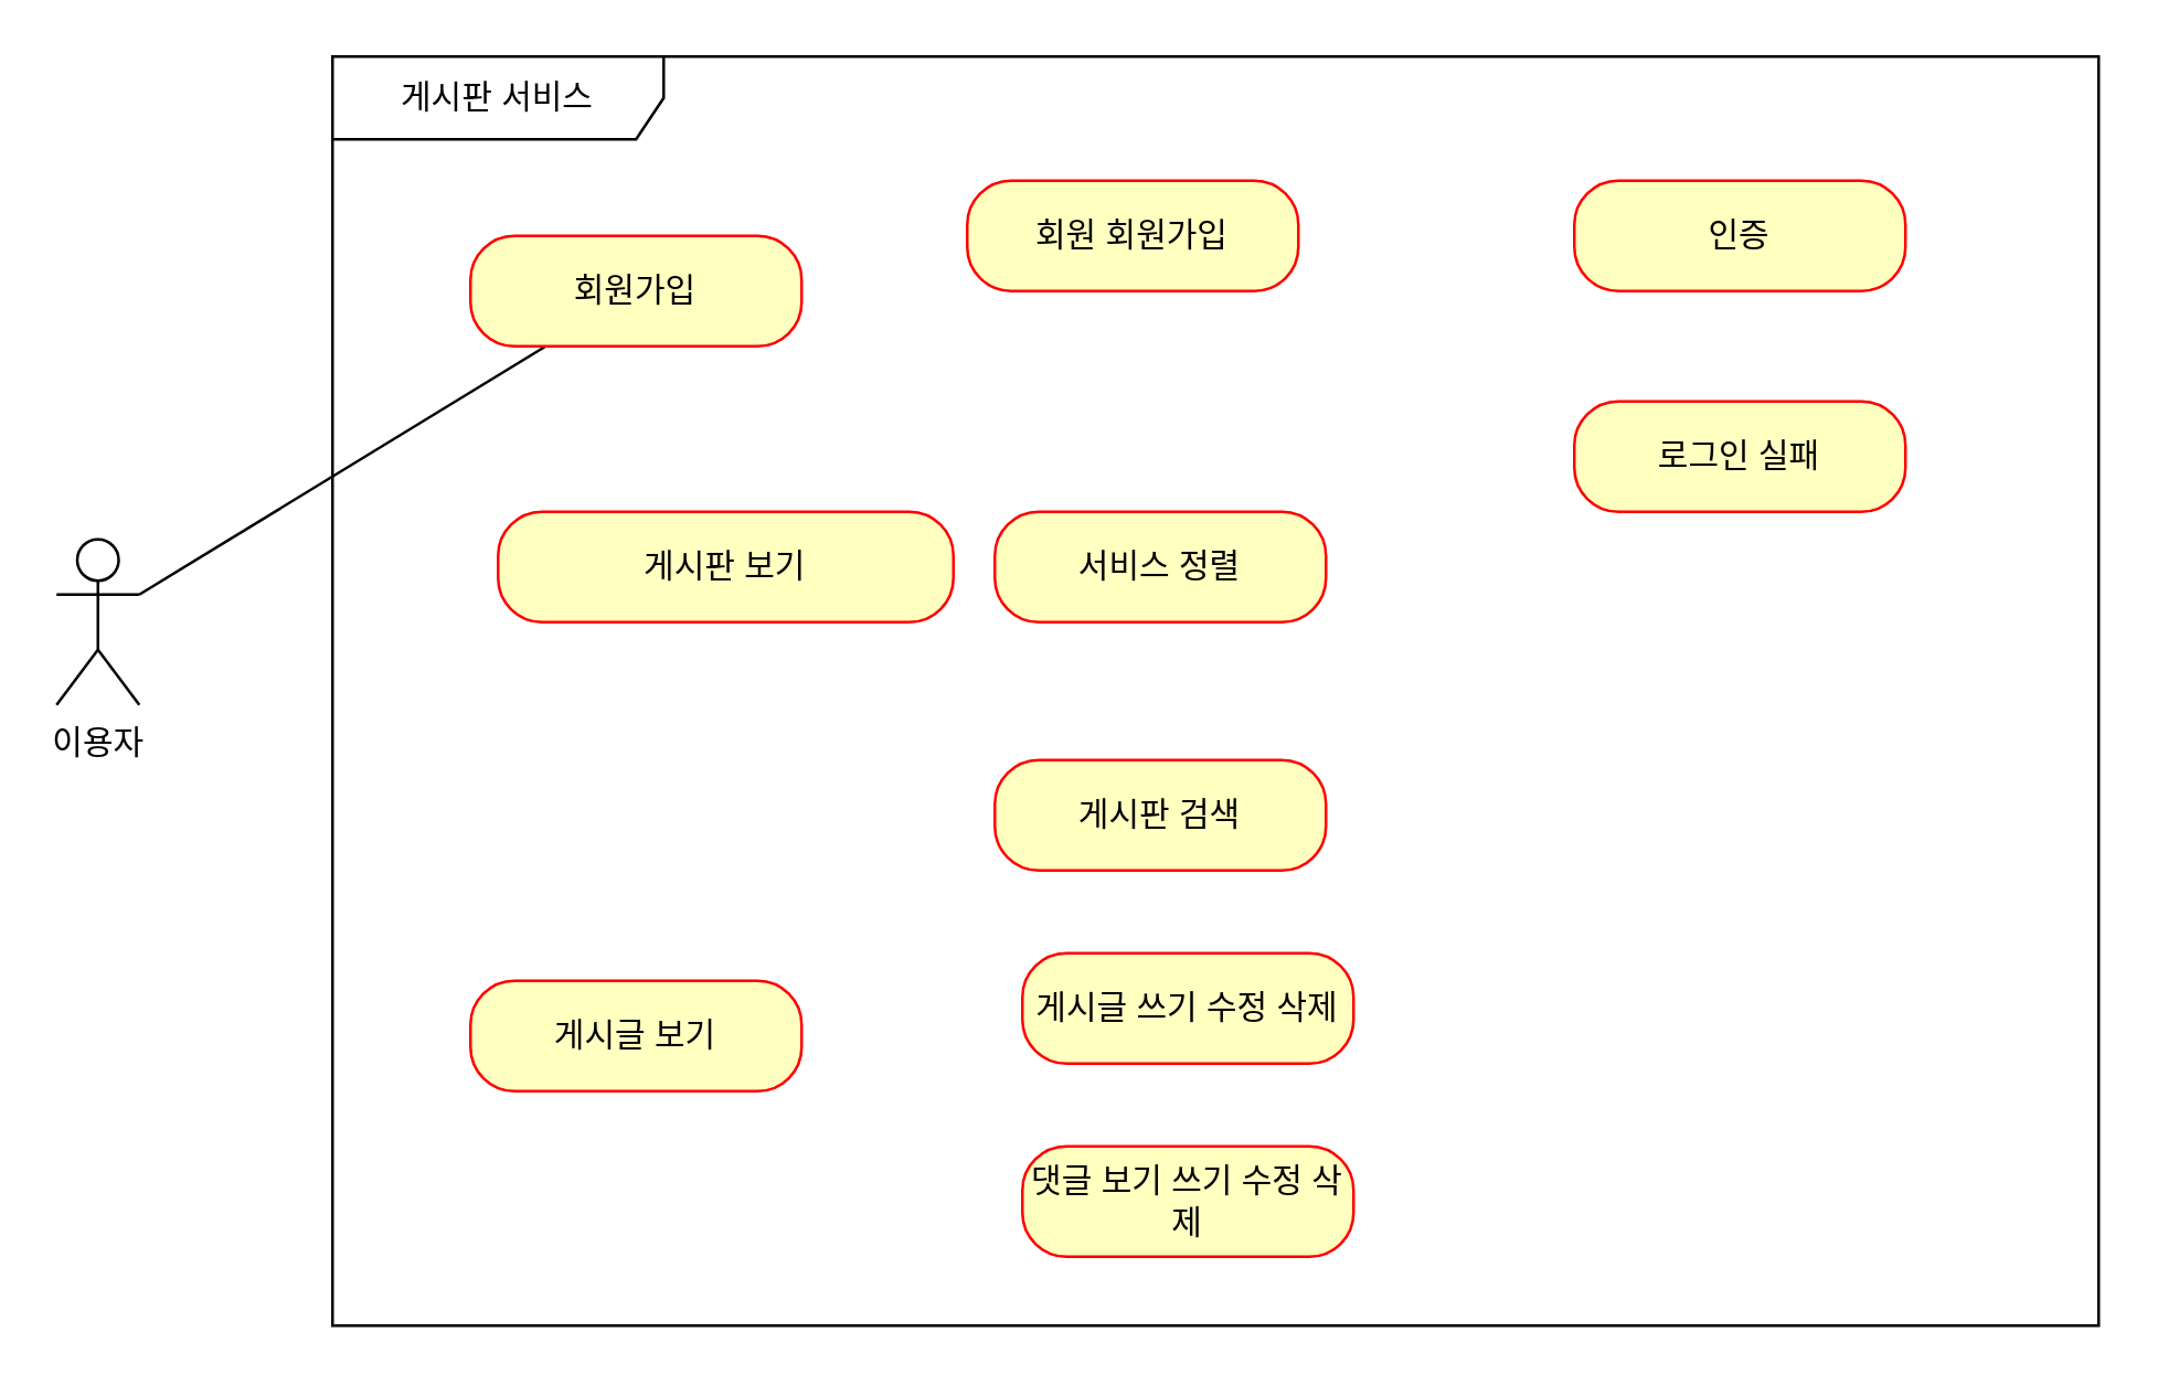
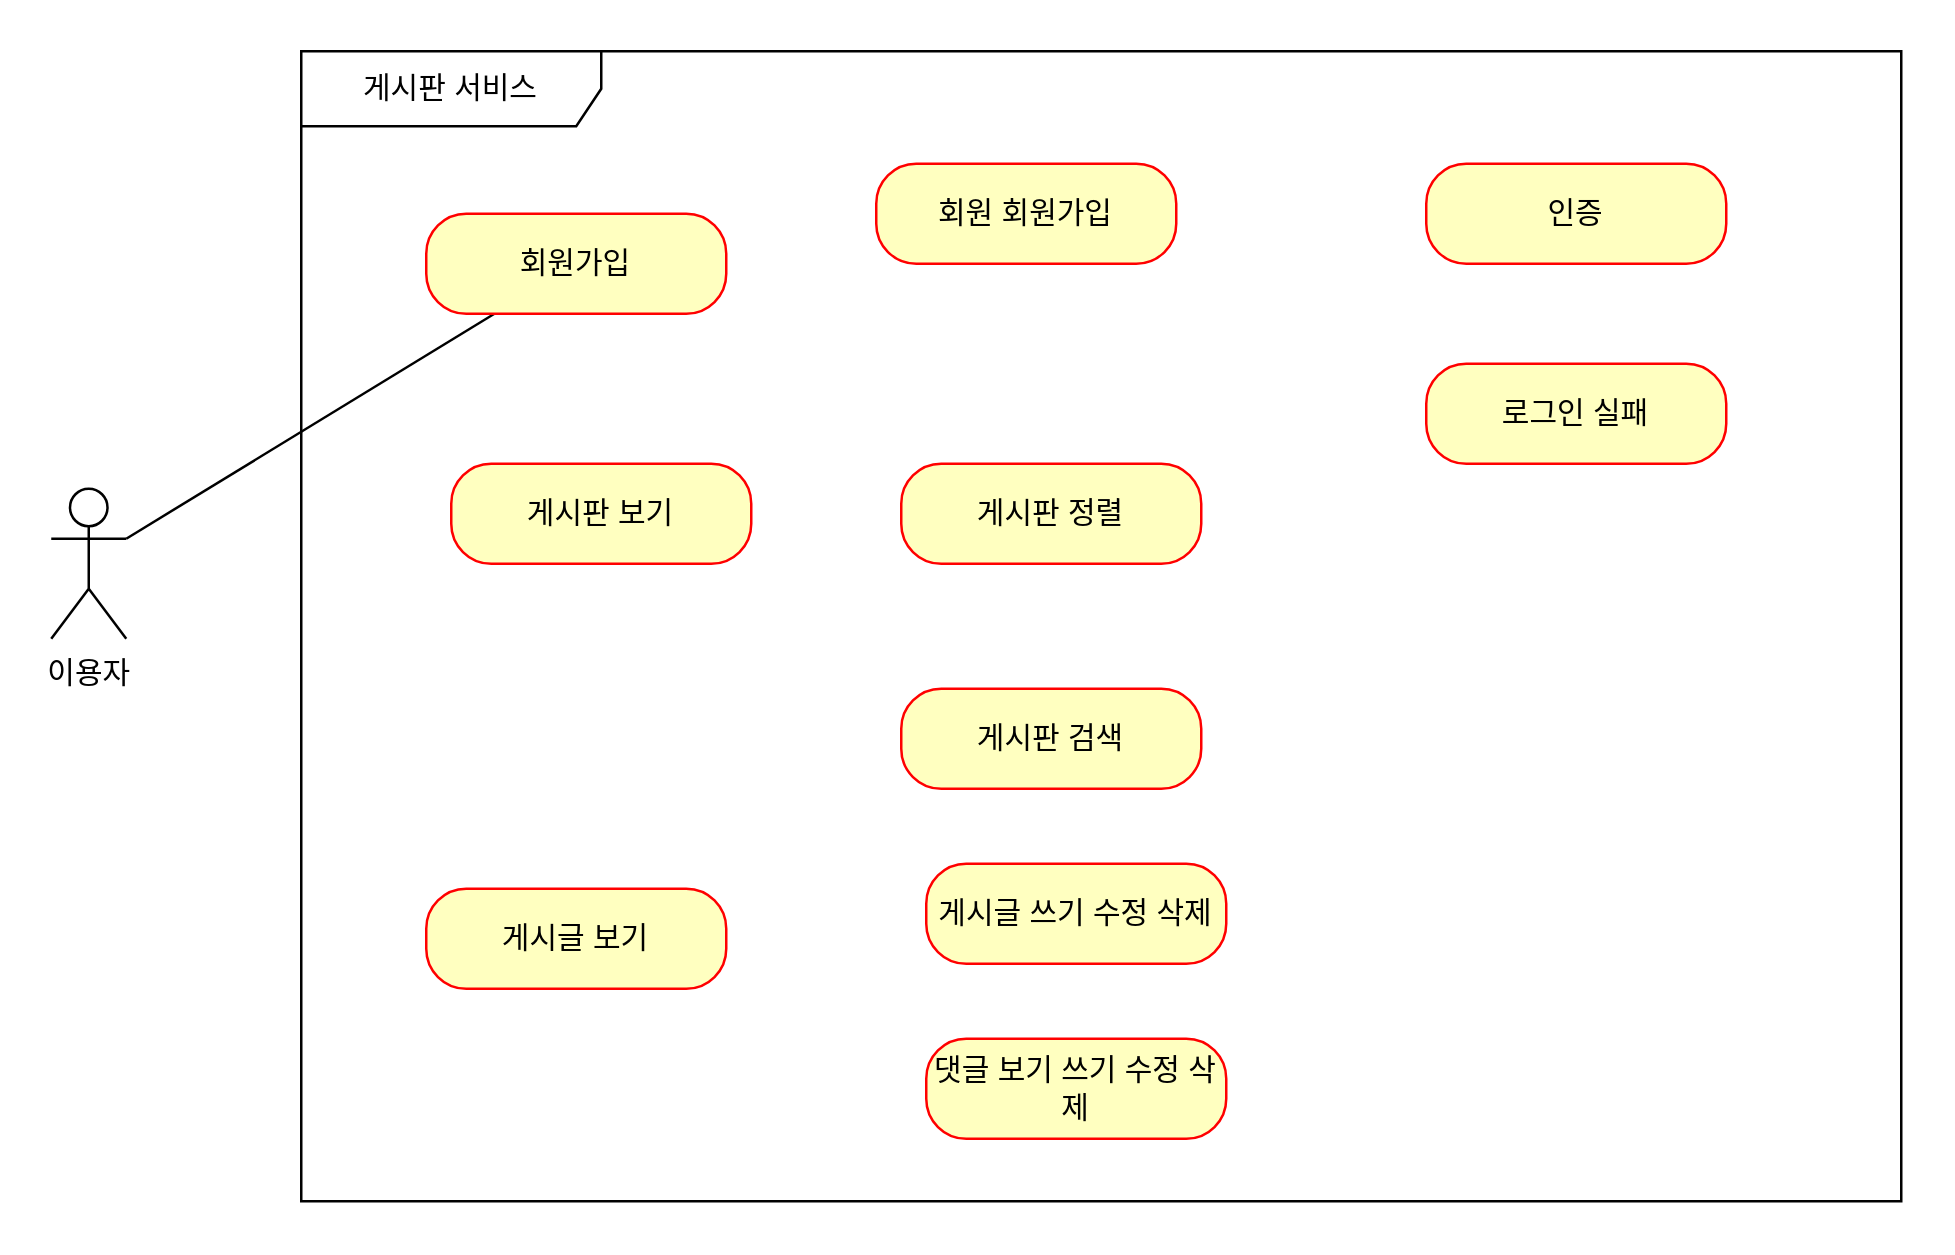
  <mxCell id="0" />
  <mxCell id="1" parent="0" />
  <mxCell id="2" value="이용자" style="shape=umlActor;verticalLabelPosition=bottom;verticalAlign=top;html=1;outlineConnect=0;" vertex="1" parent="1"><mxGeometry x="20" y="195" width="30" height="60" as="geometry" /></mxCell>
  <mxCell id="3" value="게시판 서비스" style="shape=umlFrame;whiteSpace=wrap;html=1;pointerEvents=0;width=120;height=30;" vertex="1" parent="1"><mxGeometry x="120" y="20" width="640" height="460" as="geometry" /></mxCell>
  <mxCell id="4" value="" style="rounded=0;orthogonalLoop=1;jettySize=auto;html=1;entryX=1;entryY=0.333;entryDx=0;entryDy=0;entryPerimeter=0;endArrow=none;endFill=0;strokeColor=default;" edge="1" parent="1" source="5" target="2"><mxGeometry relative="1" as="geometry"><mxPoint x="60" y="225" as="targetPoint" /></mxGeometry></mxCell>
  <mxCell id="5" value="회원가입" style="rounded=1;whiteSpace=wrap;html=1;arcSize=40;fontColor=#000000;fillColor=#ffffc0;strokeColor=#ff0000;" vertex="1" parent="1"><mxGeometry x="170" y="85" width="120" height="40" as="geometry" /></mxCell>
- <mxCell id="6" value="서비스 정렬" style="rounded=1;whiteSpace=wrap;html=1;arcSize=40;fontColor=#000000;fillColor=#ffffc0;strokeColor=#ff0000;" vertex="1" parent="1"><mxGeometry x="360" y="185" width="120" height="40" as="geometry" /></mxCell>
+ <mxCell id="6" value="게시판 정렬" style="rounded=1;whiteSpace=wrap;html=1;arcSize=40;fontColor=#000000;fillColor=#ffffc0;strokeColor=#ff0000;" vertex="1" parent="1"><mxGeometry x="360" y="185" width="120" height="40" as="geometry" /></mxCell>
  <mxCell id="7" value="게시글 보기" style="rounded=1;whiteSpace=wrap;html=1;arcSize=40;fontColor=#000000;fillColor=#ffffc0;strokeColor=#ff0000;" vertex="1" parent="1"><mxGeometry x="170" y="355" width="120" height="40" as="geometry" /></mxCell>
  <mxCell id="8" value="회원 회원가입" style="rounded=1;whiteSpace=wrap;html=1;arcSize=40;fontColor=#000000;fillColor=#ffffc0;strokeColor=#ff0000;" vertex="1" parent="1"><mxGeometry x="350" y="65" width="120" height="40" as="geometry" /></mxCell>
  <mxCell id="9" value="인증" style="rounded=1;whiteSpace=wrap;html=1;arcSize=40;fontColor=#000000;fillColor=#ffffc0;strokeColor=#ff0000;" vertex="1" parent="1"><mxGeometry x="570" y="65" width="120" height="40" as="geometry" /></mxCell>
  <mxCell id="10" value="로그인 실패" style="rounded=1;whiteSpace=wrap;html=1;arcSize=40;fontColor=#000000;fillColor=#ffffc0;strokeColor=#ff0000;" vertex="1" parent="1"><mxGeometry x="570" y="145" width="120" height="40" as="geometry" /></mxCell>
- <mxCell id="11" value="게시판 보기" style="rounded=1;whiteSpace=wrap;html=1;arcSize=40;fontColor=#000000;fillColor=#ffffc0;strokeColor=#ff0000;" vertex="1" parent="1"><mxGeometry x="180" y="185" width="165" height="40" as="geometry" /></mxCell>
+ <mxCell id="11" value="게시판 보기" style="rounded=1;whiteSpace=wrap;html=1;arcSize=40;fontColor=#000000;fillColor=#ffffc0;strokeColor=#ff0000;" vertex="1" parent="1"><mxGeometry x="180" y="185" width="120" height="40" as="geometry" /></mxCell>
  <mxCell id="12" value="게시판 검색" style="rounded=1;whiteSpace=wrap;html=1;arcSize=40;fontColor=#000000;fillColor=#ffffc0;strokeColor=#ff0000;" vertex="1" parent="1"><mxGeometry x="360" y="275" width="120" height="40" as="geometry" /></mxCell>
  <mxCell id="13" value="게시글 쓰기 수정 삭제" style="rounded=1;whiteSpace=wrap;html=1;arcSize=40;fontColor=#000000;fillColor=#ffffc0;strokeColor=#ff0000;" vertex="1" parent="1"><mxGeometry x="370" y="345" width="120" height="40" as="geometry" /></mxCell>
  <mxCell id="14" value="댓글 보기 쓰기 수정 삭제" style="rounded=1;whiteSpace=wrap;html=1;arcSize=40;fontColor=#000000;fillColor=#ffffc0;strokeColor=#ff0000;" vertex="1" parent="1"><mxGeometry x="370" y="415" width="120" height="40" as="geometry" /></mxCell>
